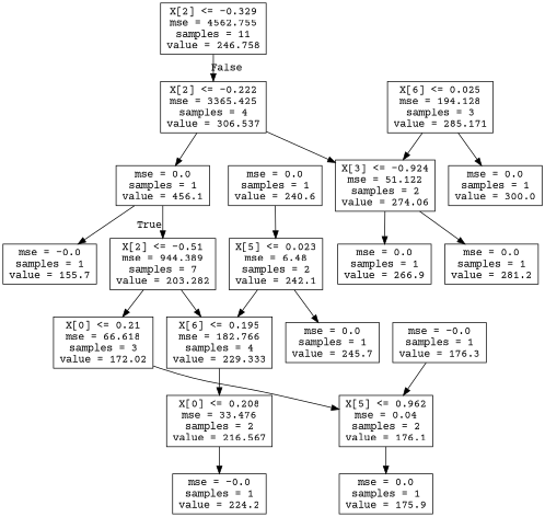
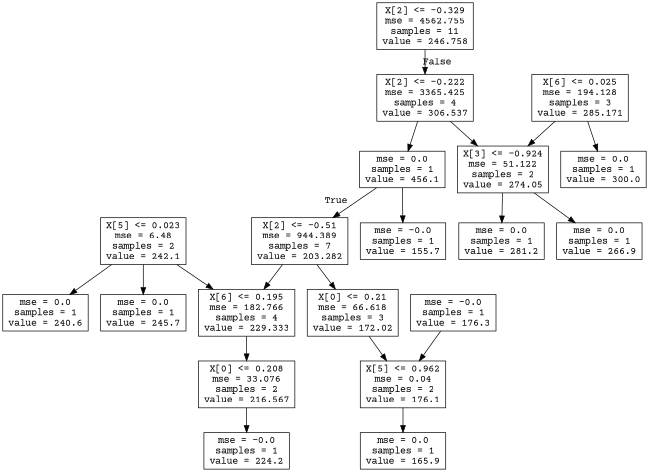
  digraph {
    fontname="Courier Prime"
    node [fontname="Courier Prime" shape=box]
    edge [fontname="Courier Prime"]
    n1 [label="X[2] <= -0.329\nmse = 4562.755\nsamples = 11\nvalue = 246.758"]
    n2 [label="X[2] <= -0.222\nmse = 3365.425\nsamples = 4\nvalue = 306.537"]
    n3 [label="X[2] <= -0.51\nmse = 944.389\nsamples = 7\nvalue = 203.282"]
    n4 [label="X[6] <= 0.195\nmse = 182.766\nsamples = 4\nvalue = 229.333"]
    n5 [label="X[0] <= 0.21\nmse = 66.618\nsamples = 3\nvalue = 172.02"]
    n6 [label="mse = 0.0\nsamples = 1\nvalue = 456.1"]
-   n7 [label="X[3] <= -0.924\nmse = 51.122\nsamples = 2\nvalue = 274.06"]
-   n8 [label="X[0] <= 0.208\nmse = 33.476\nsamples = 2\nvalue = 216.567"]
+   n7 [label="X[3] <= -0.924\nmse = 51.122\nsamples = 2\nvalue = 274.05"]
+   n8 [label="X[0] <= 0.208\nmse = 33.076\nsamples = 2\nvalue = 216.567"]
    n9 [label="X[5] <= 0.962\nmse = 0.04\nsamples = 2\nvalue = 176.1"]
    n10 [label="mse = -0.0\nsamples = 1\nvalue = 224.2"]
    n11 [label="X[5] <= 0.023\nmse = 6.48\nsamples = 2\nvalue = 242.1"]
    n12 [label="mse = 0.0\nsamples = 1\nvalue = 240.6"]
    n13 [label="mse = 0.0\nsamples = 1\nvalue = 245.7"]
-   n14 [label="mse = 0.0\nsamples = 1\nvalue = 175.9"]
+   n14 [label="mse = 0.0\nsamples = 1\nvalue = 165.9"]
    n15 [label="mse = -0.0\nsamples = 1\nvalue = 155.7"]
    n16 [label="mse = -0.0\nsamples = 1\nvalue = 176.3"]
    n17 [label="X[6] <= 0.025\nmse = 194.128\nsamples = 3\nvalue = 285.171"]
    n18 [label="mse = 0.0\nsamples = 1\nvalue = 300.0"]
    n19 [label="mse = 0.0\nsamples = 1\nvalue = 281.2"]
    n20 [label="mse = 0.0\nsamples = 1\nvalue = 266.9"]
    n1 -> n2 [headlabel=False labelangle=-45 labeldistance=2.5]
    n2 -> n6
    n2 -> n7
    n3 -> n4
    n3 -> n5
    n4 -> n8
    n5 -> n9
    n6 -> n3 [headlabel=True labelangle=45 labeldistance=2.5]
    n6 -> n15
    n7 -> n19
    n7 -> n20
    n8 -> n10
    n9 -> n14
    n11 -> n4
-   n12 -> n11
+   n11 -> n12
    n11 -> n13
    n16 -> n9
    n17 -> n7
    n17 -> n18
  }
